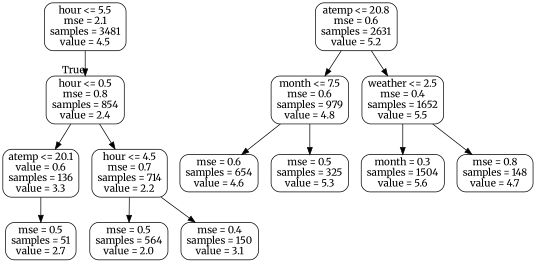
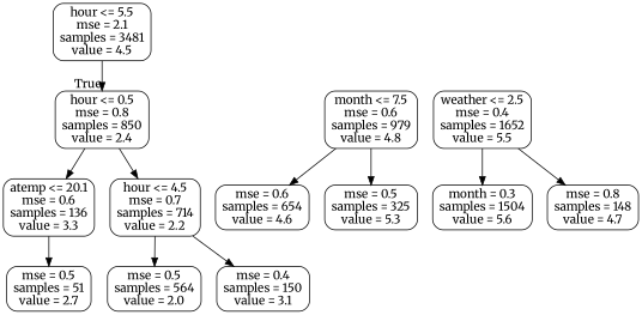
  digraph {
    fontname=Merriweather
    node [color=black fontname=Merriweather shape=box style=rounded]
    edge [fontname=Merriweather]
    n1 [label="hour <= 5.5\nmse = 2.1\nsamples = 3481\nvalue = 4.5"]
-   n2 [label="hour <= 0.5\nmse = 0.8\nsamples = 854\nvalue = 2.4"]
-   n3 [label="atemp <= 20.1\nvalue = 0.6\nsamples = 136\nvalue = 3.3"]
+   n2 [label="hour <= 0.5\nmse = 0.8\nsamples = 850\nvalue = 2.4"]
+   n3 [label="atemp <= 20.1\nmse = 0.6\nsamples = 136\nvalue = 3.3"]
    n4 [label="hour <= 4.5\nmse = 0.7\nsamples = 714\nvalue = 2.2"]
-   n5 [label="atemp <= 20.8\nmse = 0.6\nsamples = 2631\nvalue = 5.2"]
    n6 [label="month <= 7.5\nmse = 0.6\nsamples = 979\nvalue = 4.8"]
    n7 [label="weather <= 2.5\nmse = 0.4\nsamples = 1652\nvalue = 5.5"]
    n8 [label="mse = 0.5\nsamples = 51\nvalue = 2.7"]
    n9 [label="mse = 0.5\nsamples = 564\nvalue = 2.0"]
    n10 [label="mse = 0.4\nsamples = 150\nvalue = 3.1"]
    n11 [label="mse = 0.6\nsamples = 654\nvalue = 4.6"]
    n12 [label="mse = 0.5\nsamples = 325\nvalue = 5.3"]
    n13 [label="month = 0.3\nsamples = 1504\nvalue = 5.6"]
    n14 [label="mse = 0.8\nsamples = 148\nvalue = 4.7"]
    n1 -> n2 [headlabel=True labelangle=45 labeldistance=2.5]
    n2 -> n3
    n2 -> n4
    n3 -> n8
    n4 -> n9
    n4 -> n10
-   n5 -> n6
-   n5 -> n7
    n6 -> n11
    n6 -> n12
    n7 -> n13
    n7 -> n14
  }
